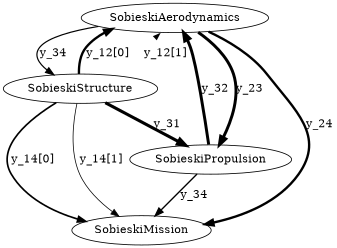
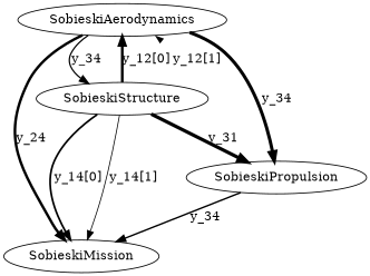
  digraph {
    node [color=black fillcolor=white fontcolor=black penwidth=1.0 style=filled]
    edge [color=black dir=forward fontcolor=black penwidth=3.63]
    SobieskiAerodynamics
    SobieskiStructure
    SobieskiPropulsion
    SobieskiMission
    SobieskiAerodynamics -> SobieskiStructure [label=y_34 penwidth=1.46]
-   SobieskiAerodynamics -> SobieskiPropulsion [label=y_23]
+   SobieskiAerodynamics -> SobieskiPropulsion [label=y_34]
    SobieskiAerodynamics -> SobieskiMission [label=y_24 penwidth=2.92]
    SobieskiStructure -> SobieskiAerodynamics [label="y_12[0]" penwidth=2.91]
    SobieskiStructure -> SobieskiAerodynamics [label="y_12[1]" penwidth=0.0]
    SobieskiStructure -> SobieskiPropulsion [label=y_31 penwidth=3.8]
    SobieskiStructure -> SobieskiMission [label="y_14[0]" penwidth=2.05]
    SobieskiStructure -> SobieskiMission [label="y_14[1]" penwidth=0.91]
-   SobieskiPropulsion -> SobieskiAerodynamics [label=y_32]
    SobieskiPropulsion -> SobieskiMission [label=y_34 penwidth=1.68]
  }
